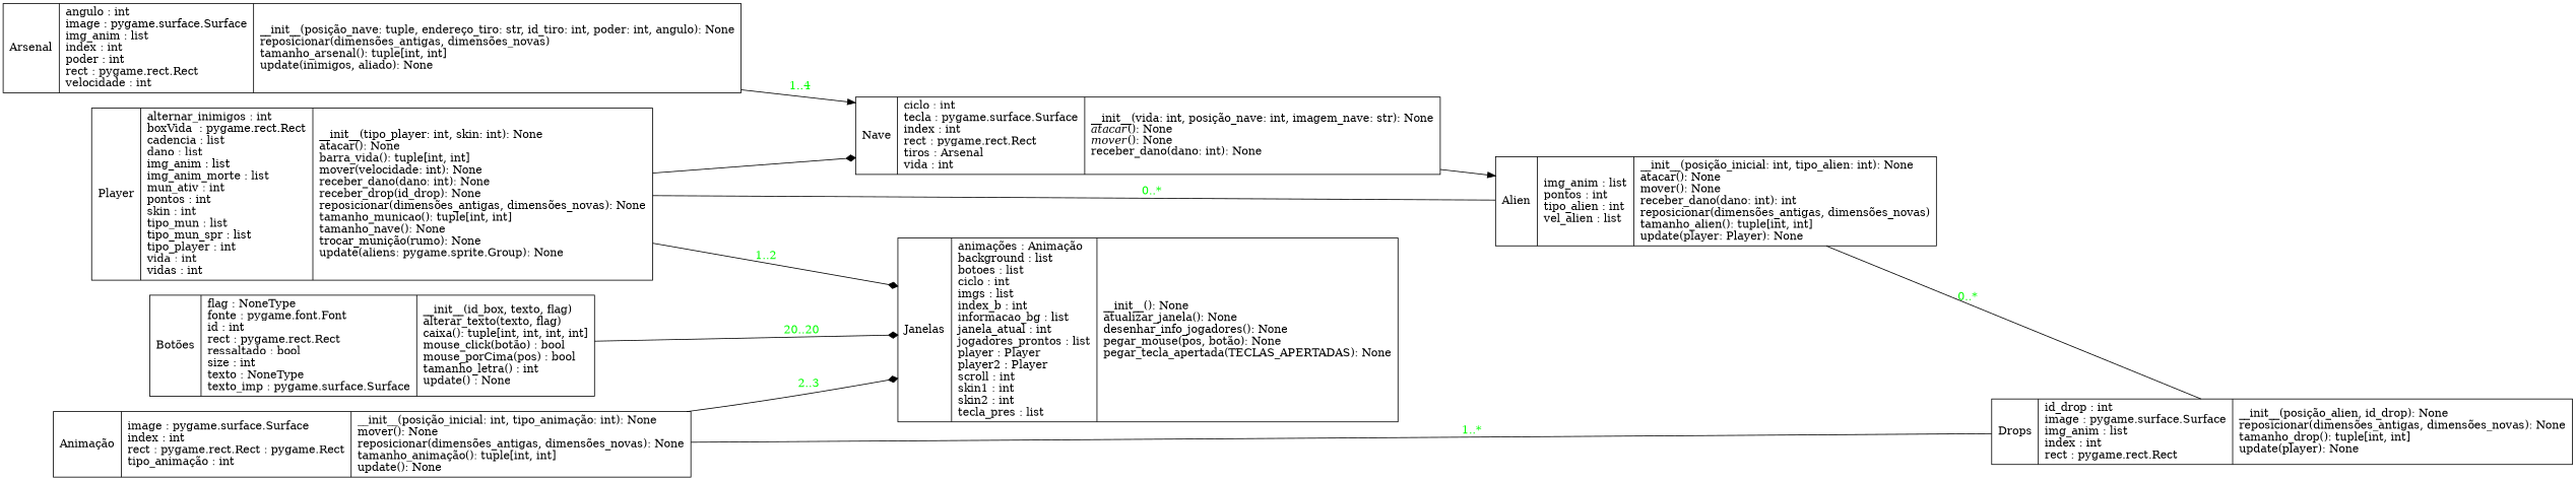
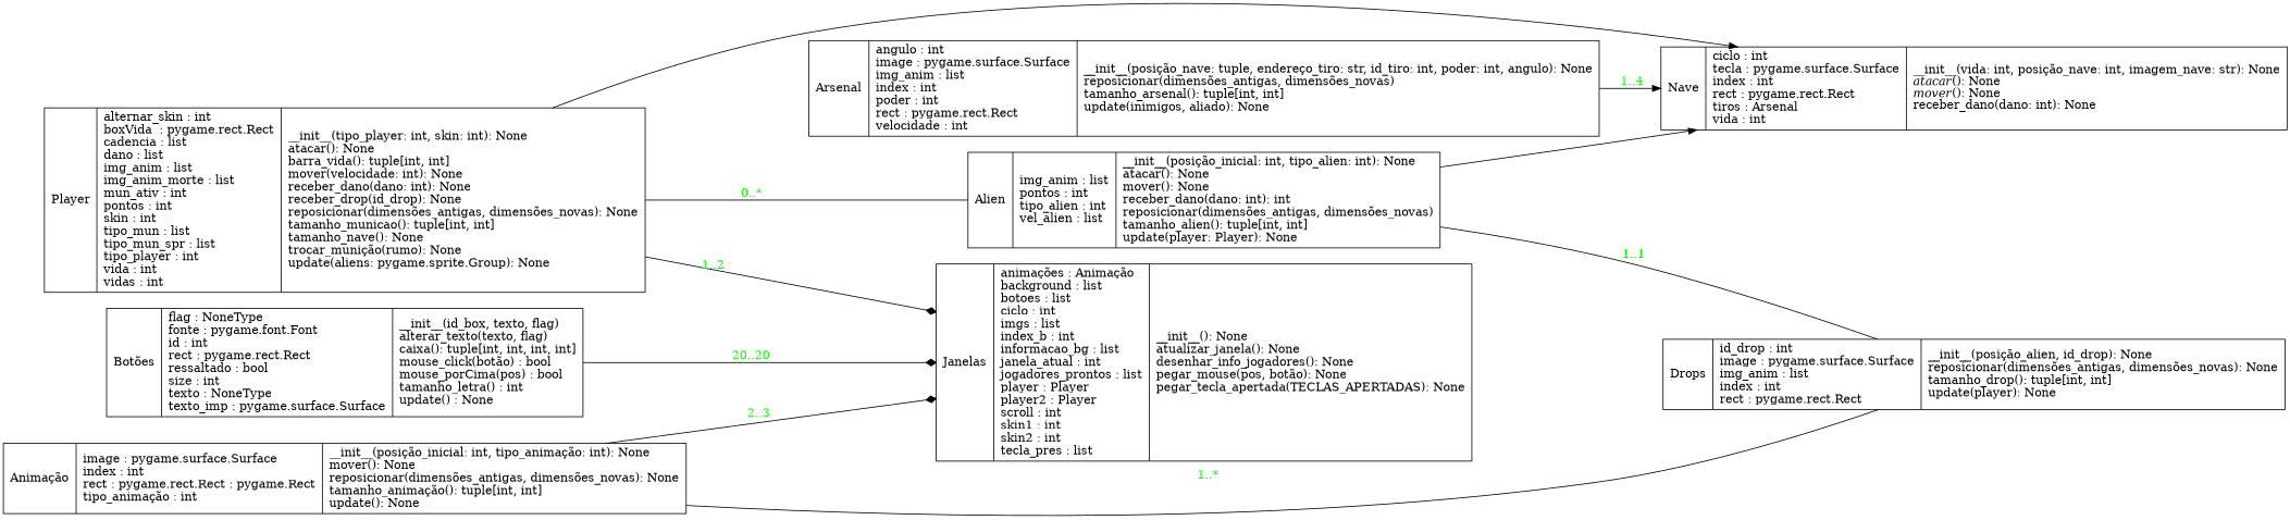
  digraph {
    rankdir=LR
    node [color=black fontcolor=black shape=record style=solid]
    edge [arrowhead=normal arrowtail=none fontcolor=green]
    n1 [label=<{Janelas|animações : Animação<br ALIGN="LEFT"/>background : list<br ALIGN="LEFT"/>botoes : list<br ALIGN="LEFT"/>ciclo : int<br ALIGN="LEFT"/>imgs : list<br ALIGN="LEFT"/>index_b : int<br ALIGN="LEFT"/>informacao_bg : list<br ALIGN="LEFT"/>janela_atual : int<br ALIGN="LEFT"/>jogadores_prontos : list<br ALIGN="LEFT"/>player : Player<br ALIGN="LEFT"/>player2 : Player<br ALIGN="LEFT"/>scroll : int<br ALIGN="LEFT"/>skin1 : int<br ALIGN="LEFT"/>skin2 : int<br ALIGN="LEFT"/>tecla_pres : list<br ALIGN="LEFT"/>|__init__(): None<br ALIGN="LEFT"/>atualizar_janela(): None<br ALIGN="LEFT"/>desenhar_info_jogadores(): None<br ALIGN="LEFT"/>pegar_mouse(pos, botão): None<br ALIGN="LEFT"/>pegar_tecla_apertada(TECLAS_APERTADAS): None<br ALIGN="LEFT"/>}>]
    n2 [label=<{Nave|ciclo : int<br ALIGN="LEFT"/>tecla : pygame.surface.Surface<br ALIGN="LEFT"/>index : int<br ALIGN="LEFT"/>rect : pygame.rect.Rect<br ALIGN="LEFT"/>tiros : Arsenal<br ALIGN="LEFT"/>vida : int<br ALIGN="LEFT"/>|__init__(vida: int, posição_nave: int, imagem_nave: str): None<br ALIGN="LEFT"/><I>atacar</I>(): None<br ALIGN="LEFT"/><I>mover</I>(): None<br ALIGN="LEFT"/>receber_dano(dano: int): None<br ALIGN="LEFT"/>}>]
    n3 [label=<{Alien|img_anim : list<br ALIGN="LEFT"/>pontos : int<br ALIGN="LEFT"/>tipo_alien : int<br ALIGN="LEFT"/>vel_alien : list<br ALIGN="LEFT"/>|__init__(posição_inicial: int, tipo_alien: int): None<br ALIGN="LEFT"/>atacar(): None<br ALIGN="LEFT"/>mover(): None<br ALIGN="LEFT"/>receber_dano(dano: int): int<br ALIGN="LEFT"/>reposicionar(dimensões_antigas, dimensões_novas)<br ALIGN="LEFT"/>tamanho_alien(): tuple[int, int]<br ALIGN="LEFT"/>update(player: Player): None<br ALIGN="LEFT"/>}>]
    n4 [label=<{Drops|id_drop : int<br ALIGN="LEFT"/>image : pygame.surface.Surface<br ALIGN="LEFT"/>img_anim : list<br ALIGN="LEFT"/>index : int<br ALIGN="LEFT"/>rect : pygame.rect.Rect<br ALIGN="LEFT"/>|__init__(posição_alien, id_drop): None<br ALIGN="LEFT"/>reposicionar(dimensões_antigas, dimensões_novas): None<br ALIGN="LEFT"/>tamanho_drop(): tuple[int, int]<br ALIGN="LEFT"/>update(player): None<br ALIGN="LEFT"/>}>]
    n5 [label=<{Arsenal|angulo : int<br ALIGN="LEFT"/>image : pygame.surface.Surface<br ALIGN="LEFT"/>img_anim : list<br ALIGN="LEFT"/>index : int<br ALIGN="LEFT"/>poder : int<br ALIGN="LEFT"/>rect : pygame.rect.Rect<br ALIGN="LEFT"/>velocidade : int<br ALIGN="LEFT"/>|__init__(posição_nave: tuple, endereço_tiro: str, id_tiro: int, poder: int, angulo): None<br ALIGN="LEFT"/>reposicionar(dimensões_antigas, dimensões_novas)<br ALIGN="LEFT"/>tamanho_arsenal(): tuple[int, int]<br ALIGN="LEFT"/>update(inimigos, aliado): None<br ALIGN="LEFT"/>}>]
-   n6 [label=<{Player|alternar_inimigos : int<br ALIGN="LEFT"/>boxVida  : pygame.rect.Rect<br ALIGN="LEFT"/>cadencia : list<br ALIGN="LEFT"/>dano : list<br ALIGN="LEFT"/>img_anim : list<br ALIGN="LEFT"/>img_anim_morte : list<br ALIGN="LEFT"/>mun_ativ : int<br ALIGN="LEFT"/>pontos : int<br ALIGN="LEFT"/>skin : int<br ALIGN="LEFT"/>tipo_mun : list<br ALIGN="LEFT"/>tipo_mun_spr : list<br ALIGN="LEFT"/>tipo_player : int<br ALIGN="LEFT"/>vida : int<br ALIGN="LEFT"/>vidas : int<br ALIGN="LEFT"/>|__init__(tipo_player: int, skin: int): None<br ALIGN="LEFT"/>atacar(): None<br ALIGN="LEFT"/>barra_vida(): tuple[int, int]<br ALIGN="LEFT"/>mover(velocidade: int): None<br ALIGN="LEFT"/>receber_dano(dano: int): None<br ALIGN="LEFT"/>receber_drop(id_drop): None<br ALIGN="LEFT"/>reposicionar(dimensões_antigas, dimensões_novas): None<br ALIGN="LEFT"/>tamanho_municao(): tuple[int, int]<br ALIGN="LEFT"/>tamanho_nave(): None<br ALIGN="LEFT"/>trocar_munição(rumo): None<br ALIGN="LEFT"/>update(aliens: pygame.sprite.Group): None<br ALIGN="LEFT"/>}>]
+   n6 [label=<{Player|alternar_skin : int<br ALIGN="LEFT"/>boxVida  : pygame.rect.Rect<br ALIGN="LEFT"/>cadencia : list<br ALIGN="LEFT"/>dano : list<br ALIGN="LEFT"/>img_anim : list<br ALIGN="LEFT"/>img_anim_morte : list<br ALIGN="LEFT"/>mun_ativ : int<br ALIGN="LEFT"/>pontos : int<br ALIGN="LEFT"/>skin : int<br ALIGN="LEFT"/>tipo_mun : list<br ALIGN="LEFT"/>tipo_mun_spr : list<br ALIGN="LEFT"/>tipo_player : int<br ALIGN="LEFT"/>vida : int<br ALIGN="LEFT"/>vidas : int<br ALIGN="LEFT"/>|__init__(tipo_player: int, skin: int): None<br ALIGN="LEFT"/>atacar(): None<br ALIGN="LEFT"/>barra_vida(): tuple[int, int]<br ALIGN="LEFT"/>mover(velocidade: int): None<br ALIGN="LEFT"/>receber_dano(dano: int): None<br ALIGN="LEFT"/>receber_drop(id_drop): None<br ALIGN="LEFT"/>reposicionar(dimensões_antigas, dimensões_novas): None<br ALIGN="LEFT"/>tamanho_municao(): tuple[int, int]<br ALIGN="LEFT"/>tamanho_nave(): None<br ALIGN="LEFT"/>trocar_munição(rumo): None<br ALIGN="LEFT"/>update(aliens: pygame.sprite.Group): None<br ALIGN="LEFT"/>}>]
    n7 [label=<{Animação|image : pygame.surface.Surface<br ALIGN="LEFT"/>index : int<br ALIGN="LEFT"/>rect : pygame.rect.Rect : pygame.Rect<br ALIGN="LEFT"/>tipo_animação : int<br ALIGN="LEFT"/>|__init__(posição_inicial: int, tipo_animação: int): None<br ALIGN="LEFT"/>mover(): None<br ALIGN="LEFT"/>reposicionar(dimensões_antigas, dimensões_novas): None<br ALIGN="LEFT"/>tamanho_animação(): tuple[int, int]<br ALIGN="LEFT"/>update(): None<br ALIGN="LEFT"/>}>]
    n8 [label=<{Botões|flag : NoneType<br ALIGN="LEFT"/>fonte : pygame.font.Font <br ALIGN="LEFT"/>id : int<br ALIGN="LEFT"/>rect : pygame.rect.Rect<br ALIGN="LEFT"/>ressaltado : bool<br ALIGN="LEFT"/>size : int<br ALIGN="LEFT"/>texto : NoneType<br ALIGN="LEFT"/>texto_imp : pygame.surface.Surface<br ALIGN="LEFT"/>|__init__(id_box, texto, flag)<br ALIGN="LEFT"/>alterar_texto(texto, flag)<br ALIGN="LEFT"/>caixa(): tuple[int, int, int, int]<br ALIGN="LEFT"/>mouse_click(botão) : bool<br ALIGN="LEFT"/>mouse_porCima(pos) : bool<br ALIGN="LEFT"/>tamanho_letra() : int<br ALIGN="LEFT"/>update() : None<br ALIGN="LEFT"/>}>]
-   n2 -> n3 [fontcolor=""]
-   n3 -> n4 [arrowhead=none label="  0..*" style=solid]
+   n3 -> n2 [fontcolor=""]
+   n3 -> n4 [arrowhead=none label="  1..1" style=solid]
    n5 -> n2 [label=" 1..4" style=solid]
    n6 -> n1 [arrowhead=diamond label="1..2                  "]
-   n6 -> n2 [arrowhead=diamond fontcolor=""]
+   n6 -> n2 [fontcolor=""]
    n6 -> n3 [arrowhead=none label="  0..*"]
    n7 -> n1 [arrowhead=diamond label="      2..3"]
    n7 -> n4 [arrowhead=none label="  1..*" style=solid]
    n8 -> n1 [arrowhead=diamond label="  20..20"]
  }
